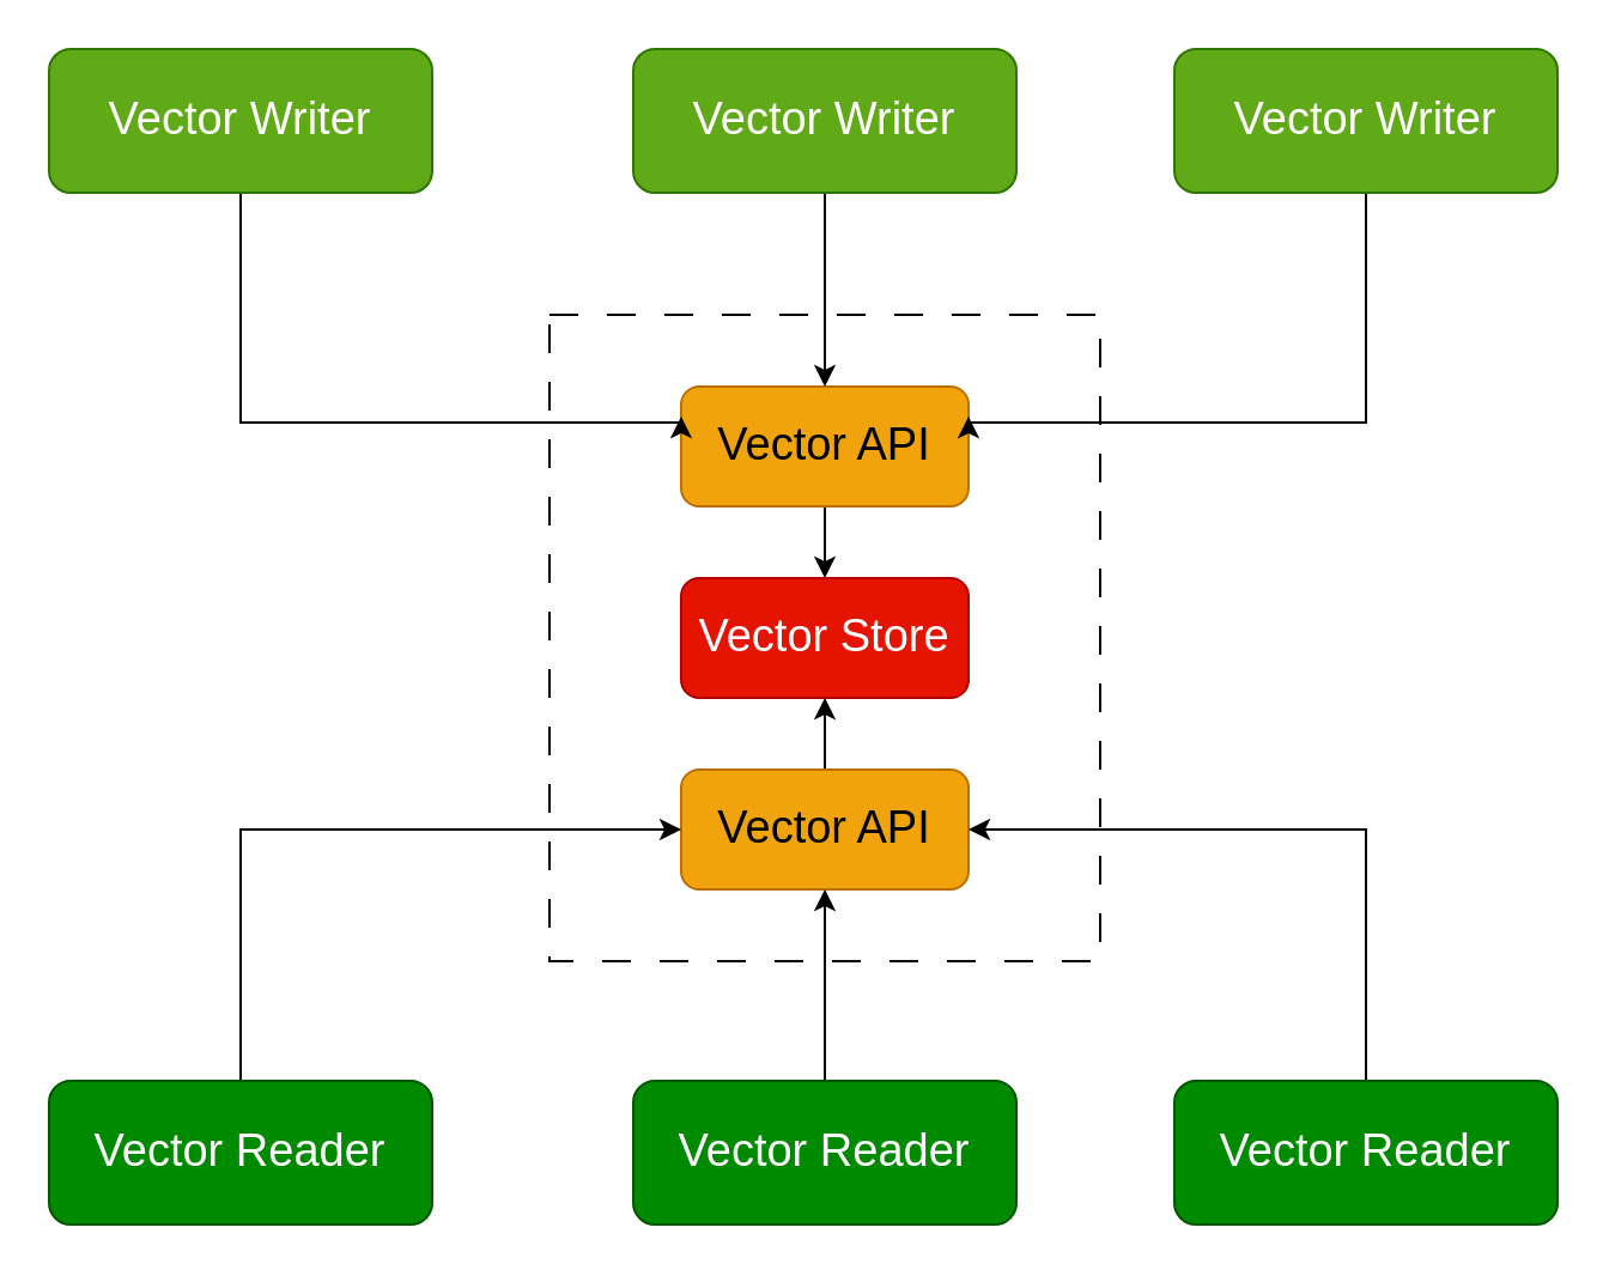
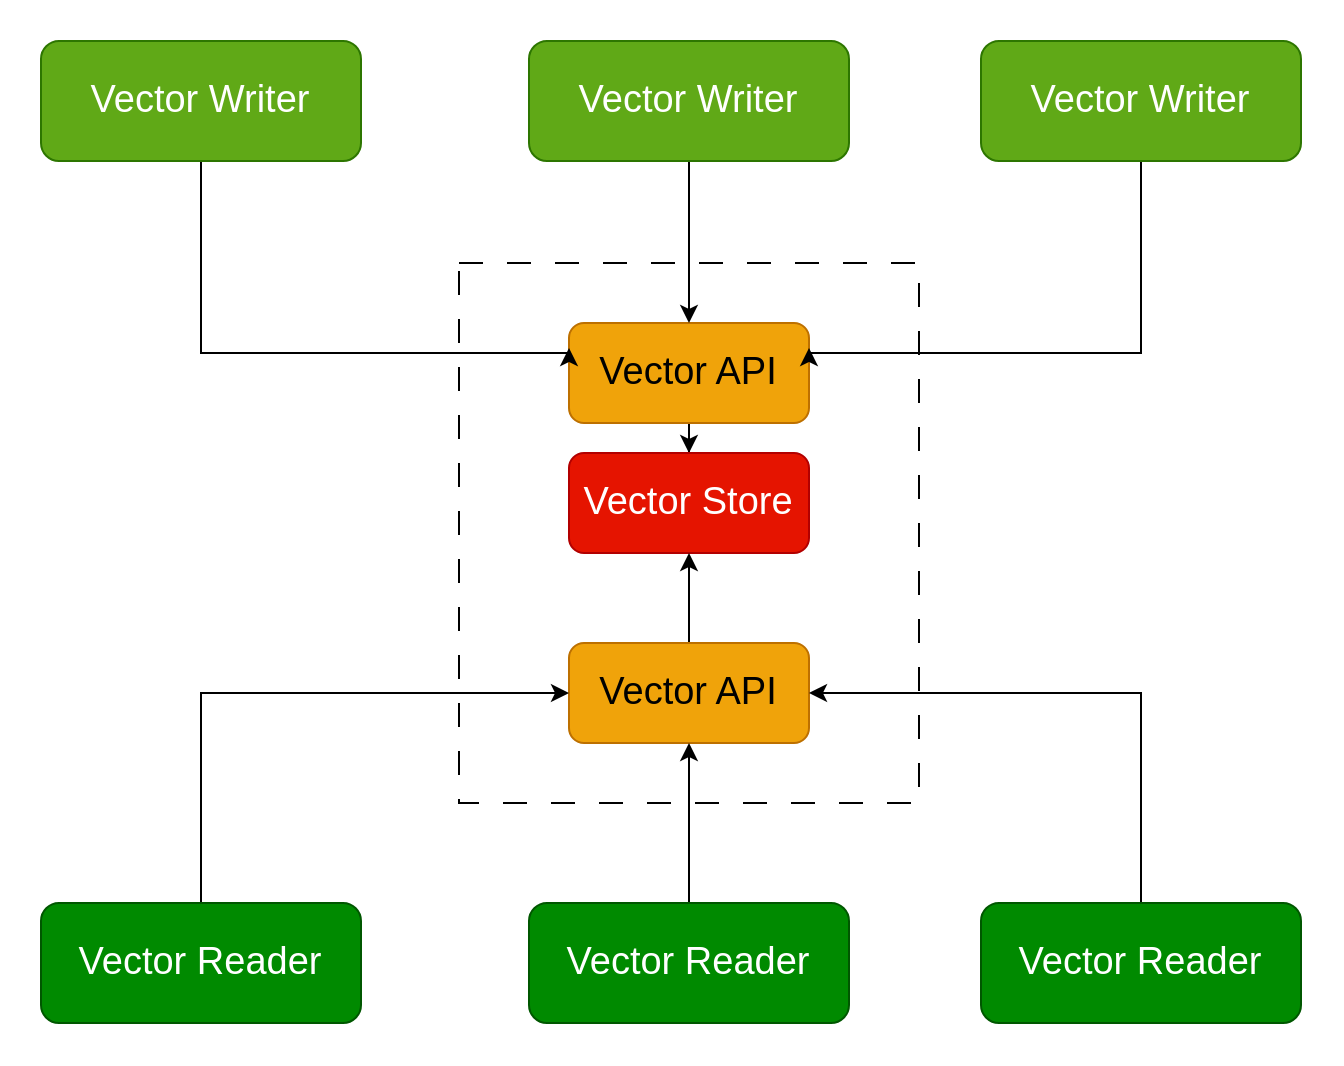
  <mxCell id="0" />
  <mxCell id="1" parent="0" />
  <mxCell id="2" value="" style="rounded=0;whiteSpace=wrap;html=1;dashed=1;dashPattern=12 12;" parent="1" vertex="1"><mxGeometry x="229" y="131" width="230" height="270" as="geometry" /></mxCell>
  <mxCell id="3" style="edgeStyle=orthogonalEdgeStyle;rounded=0;orthogonalLoop=1;jettySize=auto;html=1;" parent="1" source="4" target="11" edge="1"><mxGeometry relative="1" as="geometry" /></mxCell>
  <mxCell id="4" value="&lt;font style=&quot;font-size: 19px;&quot;&gt;Vector API&lt;/font&gt;" style="rounded=1;whiteSpace=wrap;html=1;fillColor=#f0a30a;fontColor=#000000;strokeColor=#BD7000;" parent="1" vertex="1"><mxGeometry x="284" y="161" width="120" height="50" as="geometry" /></mxCell>
  <mxCell id="5" style="edgeStyle=orthogonalEdgeStyle;rounded=0;orthogonalLoop=1;jettySize=auto;html=1;entryX=0;entryY=0.25;entryDx=0;entryDy=0;exitX=0.5;exitY=1;exitDx=0;exitDy=0;" parent="1" source="6" target="4" edge="1"><mxGeometry relative="1" as="geometry"><Array as="points"><mxPoint x="100" y="176" /></Array></mxGeometry></mxCell>
  <mxCell id="6" value="&lt;font style=&quot;font-size: 19px;&quot;&gt;Vector Writer&lt;/font&gt;" style="rounded=1;whiteSpace=wrap;html=1;fillColor=#60a917;strokeColor=#2D7600;fontColor=#ffffff;" parent="1" vertex="1"><mxGeometry x="20" y="20" width="160" height="60" as="geometry" /></mxCell>
  <mxCell id="7" style="edgeStyle=orthogonalEdgeStyle;rounded=0;orthogonalLoop=1;jettySize=auto;html=1;exitX=0.5;exitY=1;exitDx=0;exitDy=0;" parent="1" source="8" target="4" edge="1"><mxGeometry relative="1" as="geometry" /></mxCell>
  <mxCell id="8" value="&lt;font style=&quot;font-size: 19px;&quot;&gt;Vector Writer&lt;/font&gt;" style="rounded=1;whiteSpace=wrap;html=1;fillColor=#60a917;strokeColor=#2D7600;fontColor=#ffffff;" parent="1" vertex="1"><mxGeometry x="264" y="20" width="160" height="60" as="geometry" /></mxCell>
  <mxCell id="9" style="edgeStyle=orthogonalEdgeStyle;rounded=0;orthogonalLoop=1;jettySize=auto;html=1;entryX=1;entryY=0.25;entryDx=0;entryDy=0;exitX=0.5;exitY=1;exitDx=0;exitDy=0;" parent="1" source="10" target="4" edge="1"><mxGeometry relative="1" as="geometry"><Array as="points"><mxPoint x="570" y="176" /></Array></mxGeometry></mxCell>
  <mxCell id="10" value="&lt;font style=&quot;font-size: 19px;&quot;&gt;Vector Writer&lt;/font&gt;" style="rounded=1;whiteSpace=wrap;html=1;fillColor=#60a917;strokeColor=#2D7600;fontColor=#ffffff;" parent="1" vertex="1"><mxGeometry x="490" y="20" width="160" height="60" as="geometry" /></mxCell>
- <mxCell id="11" value="&lt;font style=&quot;font-size: 19px;&quot;&gt;Vector Store&lt;/font&gt;" style="rounded=1;whiteSpace=wrap;html=1;fillColor=#e51400;fontColor=#ffffff;strokeColor=#B20000;" parent="1" vertex="1"><mxGeometry x="284" y="241" width="120" height="50" as="geometry" /></mxCell>
+ <mxCell id="11" value="&lt;font style=&quot;font-size: 19px;&quot;&gt;Vector Store&lt;/font&gt;" style="rounded=1;whiteSpace=wrap;html=1;fillColor=#e51400;fontColor=#ffffff;strokeColor=#B20000;" parent="1" vertex="1"><mxGeometry x="284" y="226" width="120" height="50" as="geometry" /></mxCell>
  <mxCell id="12" style="edgeStyle=orthogonalEdgeStyle;rounded=0;orthogonalLoop=1;jettySize=auto;html=1;" parent="1" source="13" target="11" edge="1"><mxGeometry relative="1" as="geometry" /></mxCell>
  <mxCell id="13" value="&lt;font style=&quot;font-size: 19px;&quot;&gt;Vector API&lt;/font&gt;" style="rounded=1;whiteSpace=wrap;html=1;fillColor=#f0a30a;fontColor=#000000;strokeColor=#BD7000;" parent="1" vertex="1"><mxGeometry x="284" y="321" width="120" height="50" as="geometry" /></mxCell>
  <mxCell id="14" style="edgeStyle=orthogonalEdgeStyle;rounded=0;orthogonalLoop=1;jettySize=auto;html=1;entryX=0.5;entryY=1;entryDx=0;entryDy=0;" parent="1" source="15" target="13" edge="1"><mxGeometry relative="1" as="geometry" /></mxCell>
  <mxCell id="15" value="&lt;font style=&quot;font-size: 19px;&quot;&gt;Vector Reader&lt;/font&gt;" style="rounded=1;whiteSpace=wrap;html=1;fillColor=#008a00;fontColor=#ffffff;strokeColor=#005700;" parent="1" vertex="1"><mxGeometry x="264" y="451" width="160" height="60" as="geometry" /></mxCell>
  <mxCell id="16" style="edgeStyle=orthogonalEdgeStyle;rounded=0;orthogonalLoop=1;jettySize=auto;html=1;entryX=0;entryY=0.5;entryDx=0;entryDy=0;exitX=0.5;exitY=0;exitDx=0;exitDy=0;" parent="1" source="17" target="13" edge="1"><mxGeometry relative="1" as="geometry" /></mxCell>
  <mxCell id="17" value="&lt;font style=&quot;font-size: 19px;&quot;&gt;Vector Reader&lt;/font&gt;" style="rounded=1;whiteSpace=wrap;html=1;fillColor=#008a00;fontColor=#ffffff;strokeColor=#005700;" parent="1" vertex="1"><mxGeometry x="20" y="451" width="160" height="60" as="geometry" /></mxCell>
  <mxCell id="18" style="edgeStyle=orthogonalEdgeStyle;rounded=0;orthogonalLoop=1;jettySize=auto;html=1;entryX=1;entryY=0.5;entryDx=0;entryDy=0;exitX=0.5;exitY=0;exitDx=0;exitDy=0;" parent="1" source="19" target="13" edge="1"><mxGeometry relative="1" as="geometry" /></mxCell>
  <mxCell id="19" value="&lt;font style=&quot;font-size: 19px;&quot;&gt;Vector Reader&lt;/font&gt;" style="rounded=1;whiteSpace=wrap;html=1;fillColor=#008a00;fontColor=#ffffff;strokeColor=#005700;" parent="1" vertex="1"><mxGeometry x="490" y="451" width="160" height="60" as="geometry" /></mxCell>
